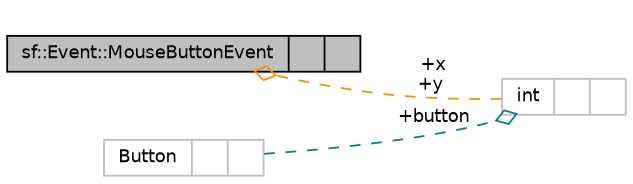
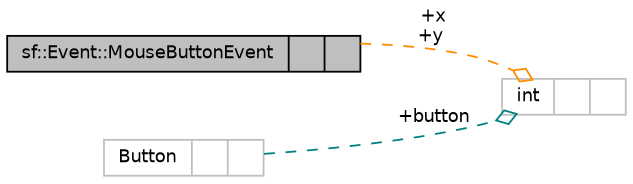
  digraph {
    rankdir=LR
    node [color=grey75 fillcolor=white fontname=Helvetica fontsize=10 shape=record style=filled]
    edge [arrowhead=odiamond fontname=Helvetica fontsize=10 labelfontname=Helvetica labelfontsize=10 style=dashed]
    n1 [color=black fillcolor=grey75 fontcolor=black height=0.2 label="{sf::Event::MouseButtonEvent\n||}" width=0.4]
    n2 [height=0.2 label="{int\n||}" width=0.4]
    n3 [height=0.2 label="{Button\n||}" width=0.4]
-   n2 -> n1 [color=darkorange label=" +x\n+y"]
+   n1 -> n2 [color=darkorange label=" +x\n+y"]
    n3 -> n2 [color=teal label=" +button"]
  }
